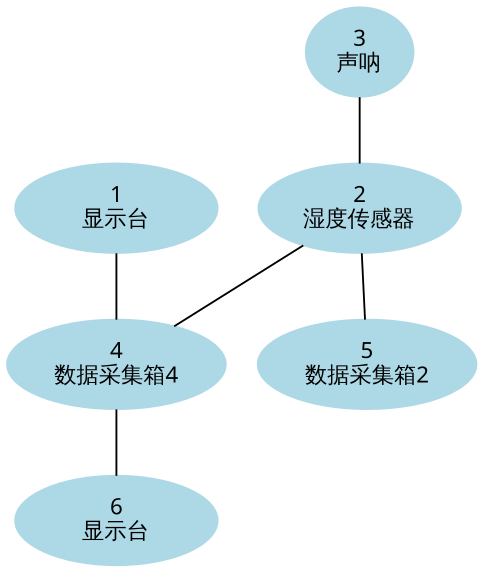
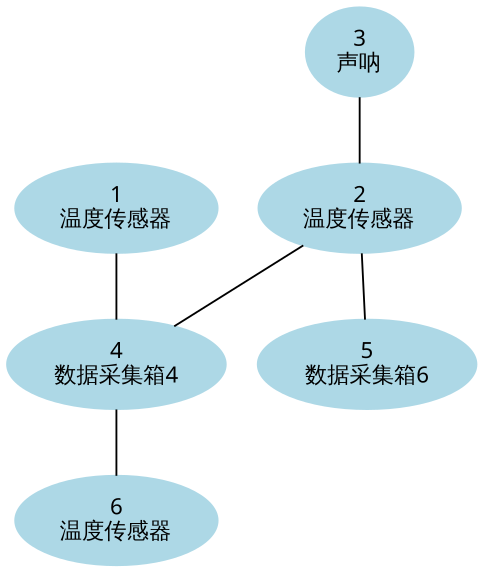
  graph {
    rankdir=TB
    node [color=lightblue fontname=FangSong fontsize=12 shape=ellipse style=filled]
-   n1 [label="1\n显示台"]
+   n1 [label="1\n温度传感器"]
    n2 [label="4\n数据采集箱4"]
-   n3 [label="6\n显示台"]
-   n4 [label="2\n湿度传感器"]
-   n5 [label="5\n数据采集箱2"]
+   n3 [label="6\n温度传感器"]
+   n4 [label="2\n温度传感器"]
+   n5 [label="5\n数据采集箱6"]
    n6 [label="3\n声呐"]
    n1 -- n2
    n2 -- n3
    n4 -- n2
    n4 -- n5
    n6 -- n4
  }
